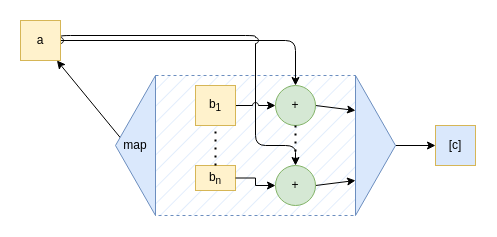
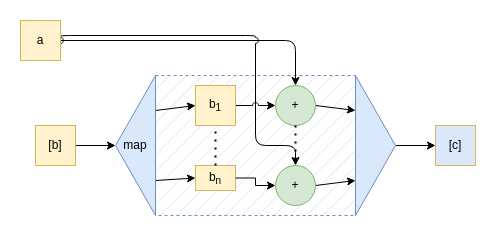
  <mxCell id="0" />
  <mxCell id="1" parent="0" />
  <mxCell id="2" value="" style="rounded=0;whiteSpace=wrap;html=1;dashed=1;fillColor=#dae8fc;strokeColor=#6c8ebf;fillStyle=hatch;" parent="1" vertex="1"><mxGeometry x="155" y="75" width="200" height="140" as="geometry" /></mxCell>
  <mxCell id="3" value="[c]" style="rounded=0;whiteSpace=wrap;html=1;fillColor=#dae8fc;strokeColor=#d6b656;" parent="1" vertex="1"><mxGeometry x="435" y="125" width="40" height="40" as="geometry" /></mxCell>
+ <mxCell id="4" style="edgeStyle=orthogonalEdgeStyle;rounded=0;orthogonalLoop=1;jettySize=auto;html=1;exitX=1;exitY=0.5;exitDx=0;exitDy=0;entryX=1;entryY=0.5;entryDx=0;entryDy=0;" parent="1" source="5" target="13" edge="1"><mxGeometry relative="1" as="geometry" /></mxCell>
+ <mxCell id="5" value="[b]" style="rounded=0;whiteSpace=wrap;html=1;fillColor=#fff2cc;strokeColor=#d6b656;" parent="1" vertex="1"><mxGeometry x="35" y="125" width="40" height="40" as="geometry" /></mxCell>
  <mxCell id="6" style="edgeStyle=orthogonalEdgeStyle;rounded=1;orthogonalLoop=1;jettySize=auto;html=1;exitX=1;exitY=0.5;exitDx=0;exitDy=0;entryX=0.5;entryY=0;entryDx=0;entryDy=0;jumpStyle=arc;" parent="1" source="8" target="10" edge="1"><mxGeometry relative="1" as="geometry" /></mxCell>
  <mxCell id="7" style="edgeStyle=orthogonalEdgeStyle;rounded=1;orthogonalLoop=1;jettySize=auto;html=1;exitX=1;exitY=0.75;exitDx=0;exitDy=0;entryX=0.5;entryY=0;entryDx=0;entryDy=0;jumpStyle=arc;" parent="1" source="8" target="19" edge="1"><mxGeometry relative="1" as="geometry"><Array as="points"><mxPoint x="255" y="35" /><mxPoint x="255" y="145" /><mxPoint x="295" y="145" /></Array></mxGeometry></mxCell>
  <mxCell id="8" value="a" style="rounded=0;whiteSpace=wrap;html=1;fillColor=#fff2cc;strokeColor=#d6b656;" parent="1" vertex="1"><mxGeometry x="20" y="20" width="40" height="40" as="geometry" /></mxCell>
  <mxCell id="9" style="rounded=0;orthogonalLoop=1;jettySize=auto;html=1;exitX=1;exitY=0.5;exitDx=0;exitDy=0;entryX=0;entryY=0.25;entryDx=0;entryDy=0;" parent="1" source="10" target="21" edge="1"><mxGeometry relative="1" as="geometry" /></mxCell>
  <mxCell id="10" value="+" style="ellipse;whiteSpace=wrap;html=1;fillColor=#d5e8d4;strokeColor=#82b366;" parent="1" vertex="1"><mxGeometry x="275" y="85" width="40" height="40" as="geometry" /></mxCell>
- <mxCell id="12" style="rounded=0;orthogonalLoop=1;jettySize=auto;html=1;exitX=0;exitY=0.25;exitDx=0;exitDy=0;" parent="1" source="13" target="8" edge="1"><mxGeometry relative="1" as="geometry" /></mxCell>
+ <mxCell id="11" style="rounded=0;orthogonalLoop=1;jettySize=auto;html=1;exitX=0;exitY=0.75;exitDx=0;exitDy=0;entryX=0;entryY=0.5;entryDx=0;entryDy=0;" parent="1" source="13" target="15" edge="1"><mxGeometry relative="1" as="geometry" /></mxCell>
+ <mxCell id="12" style="rounded=0;orthogonalLoop=1;jettySize=auto;html=1;exitX=0;exitY=0.25;exitDx=0;exitDy=0;entryX=0;entryY=0.5;entryDx=0;entryDy=0;" parent="1" source="13" target="16" edge="1"><mxGeometry relative="1" as="geometry" /></mxCell>
  <mxCell id="13" value="map" style="triangle;whiteSpace=wrap;html=1;direction=west;fillColor=#dae8fc;strokeColor=#6c8ebf;" parent="1" vertex="1"><mxGeometry y="75" width="40" height="140" as="geometry" x="115" /></mxCell>
  <mxCell id="14" style="edgeStyle=orthogonalEdgeStyle;rounded=0;orthogonalLoop=1;jettySize=auto;html=1;exitX=1;exitY=0.5;exitDx=0;exitDy=0;entryX=0;entryY=0.5;entryDx=0;entryDy=0;jumpStyle=arc;" parent="1" source="15" target="10" edge="1"><mxGeometry relative="1" as="geometry" /></mxCell>
  <mxCell id="15" value="b&lt;sub&gt;1&lt;/sub&gt;" style="rounded=0;whiteSpace=wrap;html=1;fillColor=#fff2cc;strokeColor=#d6b656;" parent="1" vertex="1"><mxGeometry x="195" y="85" width="40" height="40" as="geometry" /></mxCell>
  <mxCell id="16" value="b&lt;sub&gt;n&lt;/sub&gt;" style="rounded=0;whiteSpace=wrap;html=1;fillColor=#fff2cc;strokeColor=#d6b656;" parent="1" vertex="1"><mxGeometry x="195" y="165" width="40" height="25" as="geometry" /></mxCell>
  <mxCell id="17" value="" style="endArrow=none;dashed=1;html=1;dashPattern=1 3;strokeWidth=2;rounded=0;exitX=0.5;exitY=0;exitDx=0;exitDy=0;entryX=0.5;entryY=1;entryDx=0;entryDy=0;" parent="1" source="16" target="15" edge="1"><mxGeometry width="50" height="50" relative="1" as="geometry"><mxPoint x="325" y="315" as="sourcePoint" /><mxPoint x="375" y="265" as="targetPoint" /></mxGeometry></mxCell>
  <mxCell id="18" style="rounded=0;orthogonalLoop=1;jettySize=auto;html=1;exitX=1;exitY=0.5;exitDx=0;exitDy=0;entryX=0;entryY=0.75;entryDx=0;entryDy=0;" parent="1" source="19" target="21" edge="1"><mxGeometry relative="1" as="geometry" /></mxCell>
  <mxCell id="19" value="+" style="ellipse;whiteSpace=wrap;html=1;fillColor=#d5e8d4;strokeColor=#82b366;" parent="1" vertex="1"><mxGeometry x="275" y="165" width="40" height="40" as="geometry" /></mxCell>
  <mxCell id="20" style="edgeStyle=orthogonalEdgeStyle;rounded=0;orthogonalLoop=1;jettySize=auto;html=1;exitX=1;exitY=0.5;exitDx=0;exitDy=0;entryX=0;entryY=0.5;entryDx=0;entryDy=0;" parent="1" source="21" target="3" edge="1"><mxGeometry relative="1" as="geometry" /></mxCell>
  <mxCell id="21" value="" style="triangle;whiteSpace=wrap;html=1;fillColor=#dae8fc;strokeColor=#6c8ebf;" parent="1" vertex="1"><mxGeometry x="355" y="75" width="40" height="140" as="geometry" /></mxCell>
  <mxCell id="22" value="" style="endArrow=none;dashed=1;html=1;dashPattern=1 3;strokeWidth=2;rounded=0;exitX=0.5;exitY=1;exitDx=0;exitDy=0;entryX=0.5;entryY=0;entryDx=0;entryDy=0;" parent="1" source="10" target="19" edge="1"><mxGeometry width="50" height="50" relative="1" as="geometry"><mxPoint x="315" y="345" as="sourcePoint" /><mxPoint x="365" y="295" as="targetPoint" /></mxGeometry></mxCell>
  <mxCell id="23" value="" style="edgeStyle=orthogonalEdgeStyle;rounded=0;orthogonalLoop=1;jettySize=auto;html=1;exitX=1;exitY=0.5;exitDx=0;exitDy=0;entryX=0;entryY=0.5;entryDx=0;entryDy=0;" parent="1" source="16" target="19" edge="1"><mxGeometry relative="1" as="geometry"><mxPoint x="235" y="185" as="sourcePoint" /><mxPoint x="275" y="185" as="targetPoint" /></mxGeometry></mxCell>
